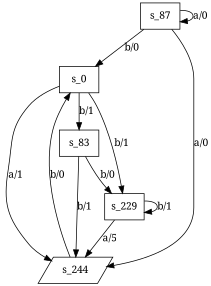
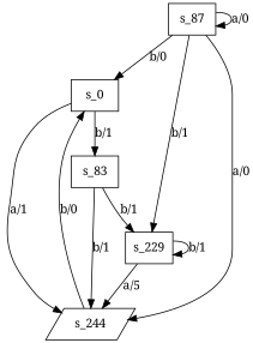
  digraph {
    fontname="Noto Serif"
    node [fontname="Noto Serif" shape=box]
    edge [fontname="Noto Serif"]
    s_0 [root=true]
    s_229
    s_244 [shape=parallelogram]
    s_83
    s_87
-   s_0 -> s_229 [label="b/1"]
+   s_87 -> s_229 [label="b/1"]
    s_0 -> s_244 [label="a/1"]
    s_0 -> s_83 [label="b/1"]
    s_229 -> s_229 [label="b/1"]
    s_229 -> s_244 [label="a/5"]
    s_244 -> s_0 [label="b/0"]
-   s_83 -> s_229 [label="b/0"]
+   s_83 -> s_229 [label="b/1"]
    s_83 -> s_244 [label="b/1"]
    s_87 -> s_0 [label="b/0"]
    s_87 -> s_244 [label="a/0"]
    s_87 -> s_87 [label="a/0"]
  }
